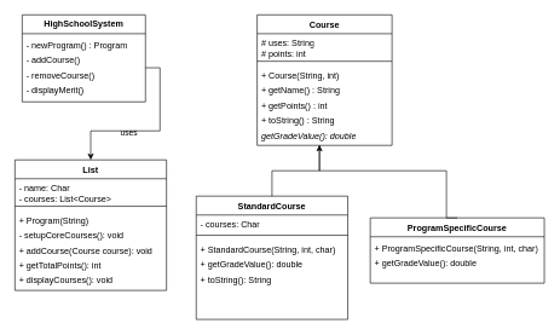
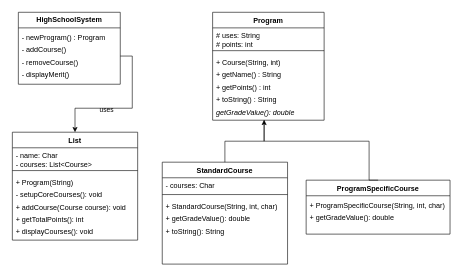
  <mxCell id="0" />
  <mxCell id="1" parent="0" />
- <mxCell id="2" value="Course" style="swimlane;fontStyle=1;align=center;verticalAlign=top;childLayout=stackLayout;horizontal=1;startSize=26;horizontalStack=0;resizeParent=1;resizeParentMax=0;resizeLast=0;collapsible=1;marginBottom=0;whiteSpace=wrap;html=1;labelBackgroundColor=none;" vertex="1" parent="1"><mxGeometry x="354" y="20" width="186" height="180" as="geometry" /></mxCell>
+ <mxCell id="2" value="Program" style="swimlane;fontStyle=1;align=center;verticalAlign=top;childLayout=stackLayout;horizontal=1;startSize=26;horizontalStack=0;resizeParent=1;resizeParentMax=0;resizeLast=0;collapsible=1;marginBottom=0;whiteSpace=wrap;html=1;labelBackgroundColor=none;" vertex="1" parent="1"><mxGeometry x="354" y="20" width="186" height="180" as="geometry" /></mxCell>
  <mxCell id="3" value="&lt;div&gt;# uses: String&lt;br&gt;# points: int&lt;/div&gt;" style="text;strokeColor=none;fillColor=none;align=left;verticalAlign=top;spacingLeft=4;spacingRight=4;overflow=hidden;rotatable=0;points=[[0,0.5],[1,0.5]];portConstraint=eastwest;whiteSpace=wrap;html=1;labelBackgroundColor=none;" vertex="1" parent="2"><mxGeometry y="26" width="186" height="34" as="geometry" /></mxCell>
  <mxCell id="4" value="" style="line;strokeWidth=1;fillColor=none;align=left;verticalAlign=middle;spacingTop=-1;spacingLeft=3;spacingRight=3;rotatable=0;labelPosition=right;points=[];portConstraint=eastwest;labelBackgroundColor=none;" vertex="1" parent="2"><mxGeometry y="60" width="186" height="8" as="geometry" /></mxCell>
  <mxCell id="5" value="&lt;div style=&quot;line-height: 170%;&quot;&gt;&lt;font&gt;+ Course(String, int)&lt;/font&gt;&lt;div&gt;&lt;font&gt;+ getName() : String&lt;/font&gt;&lt;/div&gt;&lt;div&gt;&lt;font&gt;+ getPoints() : int&lt;/font&gt;&lt;/div&gt;&lt;div&gt;&lt;font&gt;+ toString() : String&lt;/font&gt;&lt;/div&gt;&lt;div&gt;&lt;i&gt;&lt;font&gt;getGradeValue(): double&lt;/font&gt;&lt;/i&gt;&lt;/div&gt;&lt;/div&gt;" style="text;strokeColor=none;fillColor=none;align=left;verticalAlign=top;spacingLeft=4;spacingRight=4;overflow=hidden;rotatable=0;points=[[0,0.5],[1,0.5]];portConstraint=eastwest;whiteSpace=wrap;html=1;labelBackgroundColor=none;" vertex="1" parent="2"><mxGeometry y="68" width="186" height="112" as="geometry" /></mxCell>
  <mxCell id="6" value="StandardCourse" style="swimlane;fontStyle=1;align=center;verticalAlign=top;childLayout=stackLayout;horizontal=1;startSize=26;horizontalStack=0;resizeParent=1;resizeParentMax=0;resizeLast=0;collapsible=1;marginBottom=0;whiteSpace=wrap;html=1;labelBackgroundColor=none;" vertex="1" parent="1"><mxGeometry x="270" y="270" width="209" height="170" as="geometry" /></mxCell>
  <mxCell id="7" value="&lt;div&gt;- courses: Char&lt;/div&gt;" style="text;strokeColor=none;fillColor=none;align=left;verticalAlign=top;spacingLeft=4;spacingRight=4;overflow=hidden;rotatable=0;points=[[0,0.5],[1,0.5]];portConstraint=eastwest;whiteSpace=wrap;html=1;labelBackgroundColor=none;" vertex="1" parent="6"><mxGeometry y="26" width="209" height="24" as="geometry" /></mxCell>
  <mxCell id="8" value="" style="line;strokeWidth=1;fillColor=none;align=left;verticalAlign=middle;spacingTop=-1;spacingLeft=3;spacingRight=3;rotatable=0;labelPosition=right;points=[];portConstraint=eastwest;labelBackgroundColor=none;" vertex="1" parent="6"><mxGeometry y="50" width="209" height="8" as="geometry" /></mxCell>
  <mxCell id="9" value="&lt;div style=&quot;line-height: 170%;&quot;&gt;+ StandardCourse(String, int, char)&lt;/div&gt;&lt;div style=&quot;line-height: 170%;&quot;&gt;+ getGradeValue(): double&lt;/div&gt;&lt;div style=&quot;line-height: 170%;&quot;&gt;+ toString(): String&lt;/div&gt;" style="text;strokeColor=none;fillColor=none;align=left;verticalAlign=top;spacingLeft=4;spacingRight=4;overflow=hidden;rotatable=0;points=[[0,0.5],[1,0.5]];portConstraint=eastwest;whiteSpace=wrap;html=1;labelBackgroundColor=none;" vertex="1" parent="6"><mxGeometry y="58" width="209" height="112" as="geometry" /></mxCell>
  <mxCell id="10" value="&lt;b&gt;HighSchoolSystem&lt;/b&gt;" style="swimlane;fontStyle=0;childLayout=stackLayout;horizontal=1;startSize=26;fillColor=none;horizontalStack=0;resizeParent=1;resizeParentMax=0;resizeLast=0;collapsible=1;marginBottom=0;whiteSpace=wrap;html=1;labelBackgroundColor=none;" vertex="1" parent="1"><mxGeometry x="30" y="20" width="170" height="120" as="geometry" /></mxCell>
  <mxCell id="11" value="&lt;div style=&quot;line-height: 170%;&quot;&gt;- newProgram() : Program&lt;div&gt;- addCourse()&lt;/div&gt;&lt;div&gt;- removeCourse()&lt;/div&gt;&lt;div&gt;- displayMerit()&lt;/div&gt;&lt;/div&gt;" style="text;strokeColor=none;fillColor=none;align=left;verticalAlign=top;spacingLeft=4;spacingRight=4;overflow=hidden;rotatable=0;points=[[0,0.5],[1,0.5]];portConstraint=eastwest;whiteSpace=wrap;html=1;labelBackgroundColor=none;" vertex="1" parent="10"><mxGeometry y="26" width="170" height="94" as="geometry" /></mxCell>
  <mxCell id="12" value="List" style="swimlane;fontStyle=1;align=center;verticalAlign=top;childLayout=stackLayout;horizontal=1;startSize=26;horizontalStack=0;resizeParent=1;resizeParentMax=0;resizeLast=0;collapsible=1;marginBottom=0;whiteSpace=wrap;html=1;labelBackgroundColor=none;" vertex="1" parent="1"><mxGeometry x="20" y="220" width="209" height="180" as="geometry" /></mxCell>
  <mxCell id="13" value="&lt;div&gt;- name: Char&lt;div&gt;- courses: List&amp;lt;Course&amp;gt;&lt;/div&gt;&lt;/div&gt;" style="text;strokeColor=none;fillColor=none;align=left;verticalAlign=top;spacingLeft=4;spacingRight=4;overflow=hidden;rotatable=0;points=[[0,0.5],[1,0.5]];portConstraint=eastwest;whiteSpace=wrap;html=1;labelBackgroundColor=none;" vertex="1" parent="12"><mxGeometry y="26" width="209" height="34" as="geometry" /></mxCell>
  <mxCell id="14" value="" style="line;strokeWidth=1;fillColor=none;align=left;verticalAlign=middle;spacingTop=-1;spacingLeft=3;spacingRight=3;rotatable=0;labelPosition=right;points=[];portConstraint=eastwest;labelBackgroundColor=none;" vertex="1" parent="12"><mxGeometry y="60" width="209" height="8" as="geometry" /></mxCell>
  <mxCell id="15" value="&lt;div style=&quot;line-height: 170%;&quot;&gt;+ Program(String)&lt;/div&gt;&lt;div style=&quot;line-height: 170%;&quot;&gt;- setupCoreCourses(): void&lt;/div&gt;&lt;div style=&quot;line-height: 170%;&quot;&gt;+ addCourse(Course course): void&lt;/div&gt;&lt;div style=&quot;line-height: 170%;&quot;&gt;+ getTotalPoints(): int&lt;/div&gt;&lt;div style=&quot;line-height: 170%;&quot;&gt;+ displayCourses(): void&lt;/div&gt;" style="text;strokeColor=none;fillColor=none;align=left;verticalAlign=top;spacingLeft=4;spacingRight=4;overflow=hidden;rotatable=0;points=[[0,0.5],[1,0.5]];portConstraint=eastwest;whiteSpace=wrap;html=1;labelBackgroundColor=none;" vertex="1" parent="12"><mxGeometry y="68" width="209" height="112" as="geometry" /></mxCell>
  <mxCell id="16" value="ProgramSpecificCourse" style="swimlane;fontStyle=1;align=center;verticalAlign=top;childLayout=stackLayout;horizontal=1;startSize=26;horizontalStack=0;resizeParent=1;resizeParentMax=0;resizeLast=0;collapsible=1;marginBottom=0;whiteSpace=wrap;html=1;labelBackgroundColor=none;" vertex="1" parent="1"><mxGeometry x="510" y="300" width="240" height="90" as="geometry" /></mxCell>
  <mxCell id="17" value="&lt;div style=&quot;line-height: 170%;&quot;&gt;+ ProgramSpecificCourse(String, int, char)&lt;/div&gt;&lt;div style=&quot;line-height: 170%;&quot;&gt;+ getGradeValue(): double&lt;/div&gt;" style="text;strokeColor=none;fillColor=none;align=left;verticalAlign=top;spacingLeft=4;spacingRight=4;overflow=hidden;rotatable=0;points=[[0,0.5],[1,0.5]];portConstraint=eastwest;whiteSpace=wrap;html=1;labelBackgroundColor=none;" vertex="1" parent="16"><mxGeometry y="26" width="240" height="64" as="geometry" /></mxCell>
  <mxCell id="18" style="edgeStyle=orthogonalEdgeStyle;rounded=0;orthogonalLoop=1;jettySize=auto;html=1;exitX=0.5;exitY=0;exitDx=0;exitDy=0;entryX=0.462;entryY=1;entryDx=0;entryDy=0;entryPerimeter=0;endArrow=none;startFill=0;labelBackgroundColor=none;fontColor=default;" edge="1" parent="1" source="16" target="5"><mxGeometry relative="1" as="geometry"><Array as="points"><mxPoint x="615" y="235" /><mxPoint x="440" y="235" /></Array></mxGeometry></mxCell>
  <mxCell id="19" style="edgeStyle=orthogonalEdgeStyle;rounded=0;orthogonalLoop=1;jettySize=auto;html=1;exitX=0.5;exitY=0;exitDx=0;exitDy=0;entryX=0.462;entryY=0.995;entryDx=0;entryDy=0;entryPerimeter=0;labelBackgroundColor=none;fontColor=default;" edge="1" parent="1" source="6" target="5"><mxGeometry relative="1" as="geometry" /></mxCell>
  <mxCell id="20" style="edgeStyle=orthogonalEdgeStyle;rounded=0;orthogonalLoop=1;jettySize=auto;html=1;entryX=0.5;entryY=0;entryDx=0;entryDy=0;labelBackgroundColor=none;fontColor=default;" edge="1" parent="1" source="11" target="12"><mxGeometry relative="1" as="geometry" /></mxCell>
  <mxCell id="21" value="uses" style="edgeLabel;html=1;align=center;verticalAlign=middle;resizable=0;points=[];labelBackgroundColor=none;" vertex="1" connectable="0" parent="20"><mxGeometry x="0.248" y="1" relative="1" as="geometry"><mxPoint as="offset" /></mxGeometry></mxCell>
